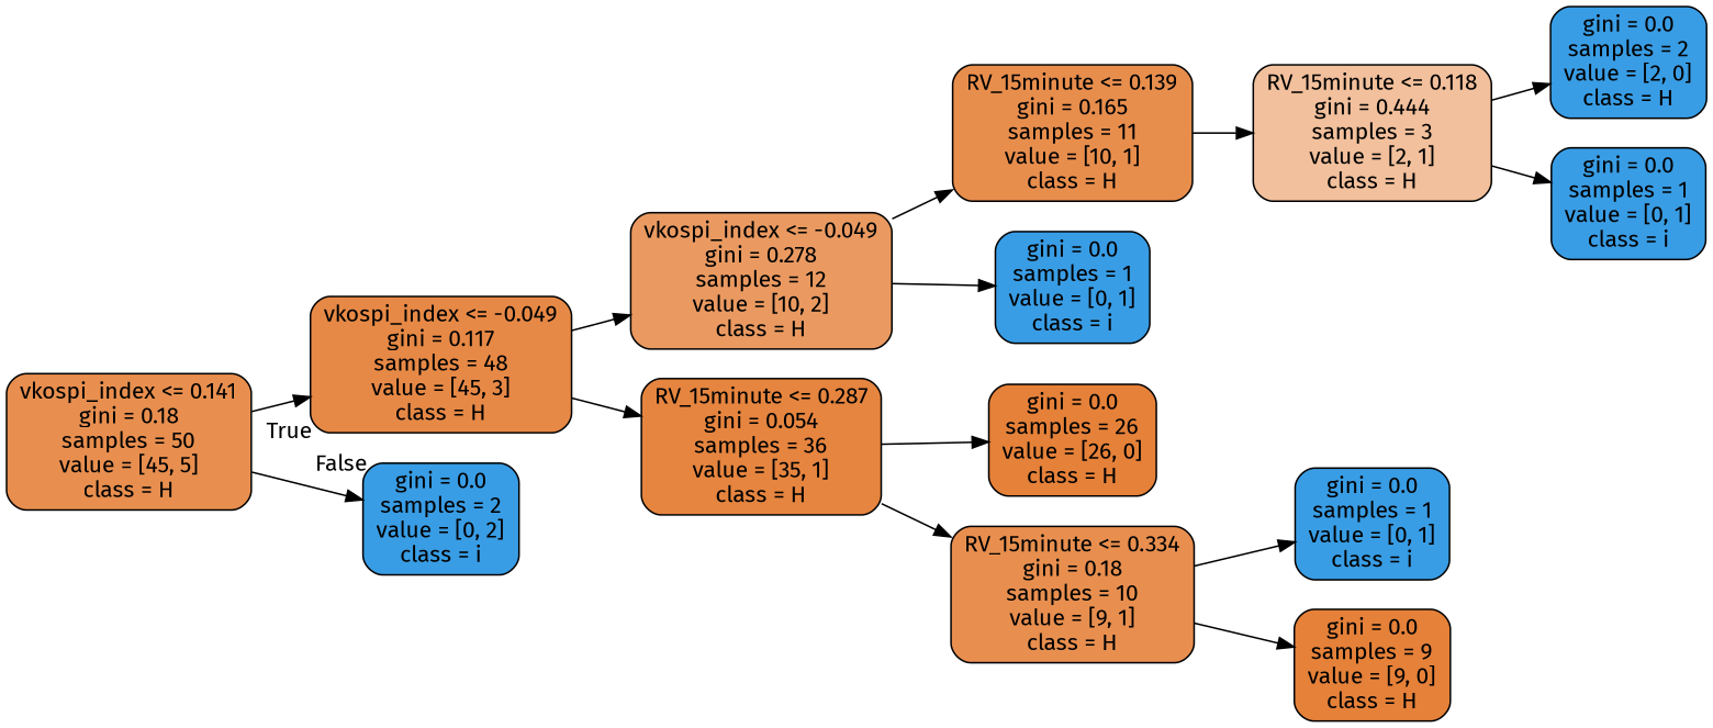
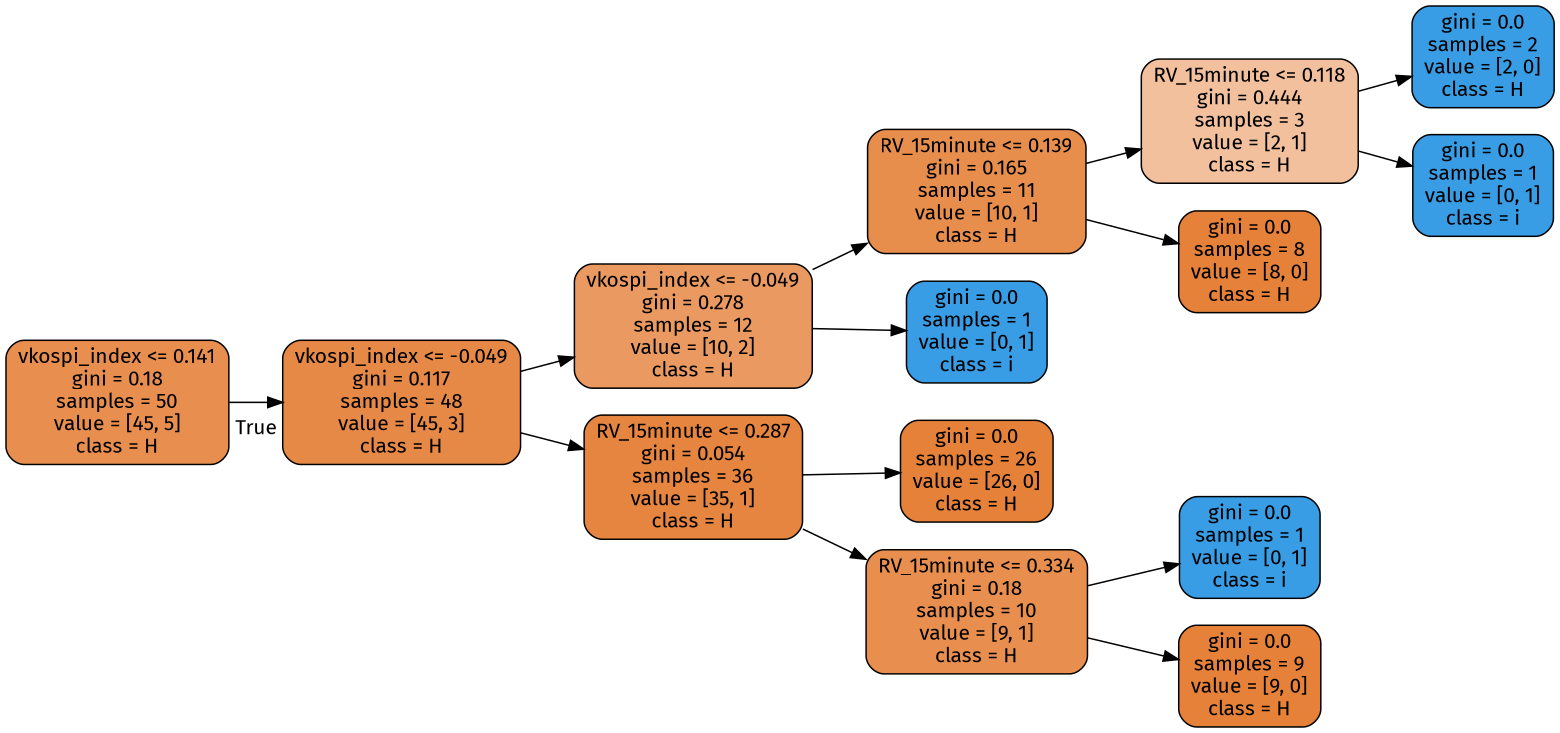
  digraph {
    fontname="Fira Sans"
    rankdir=LR
    node [color=black fillcolor="#399de5" fontname="Fira Sans" shape=box style="filled, rounded"]
    edge [fontname="Fira Sans"]
    n1 [fillcolor="#e88f4f" label="vkospi_index <= 0.141\ngini = 0.18\nsamples = 50\nvalue = [45, 5]\nclass = H"]
    n2 [fillcolor="#e78946" label="vkospi_index <= -0.049\ngini = 0.117\nsamples = 48\nvalue = [45, 3]\nclass = H"]
-   n3 [label="gini = 0.0\nsamples = 2\nvalue = [0, 2]\nclass = i"]
    n4 [fillcolor="#ea9a61" label="vkospi_index <= -0.049\ngini = 0.278\nsamples = 12\nvalue = [10, 2]\nclass = H"]
    n5 [fillcolor="#e6853f" label="RV_15minute <= 0.287\ngini = 0.054\nsamples = 36\nvalue = [35, 1]\nclass = H"]
    n6 [fillcolor="#e88e4d" label="RV_15minute <= 0.139\ngini = 0.165\nsamples = 11\nvalue = [10, 1]\nclass = H"]
    n7 [label="gini = 0.0\nsamples = 1\nvalue = [0, 1]\nclass = i"]
    n8 [fillcolor="#e58139" label="gini = 0.0\nsamples = 26\nvalue = [26, 0]\nclass = H"]
    n9 [fillcolor="#e88f4f" label="RV_15minute <= 0.334\ngini = 0.18\nsamples = 10\nvalue = [9, 1]\nclass = H"]
    n10 [fillcolor="#f2c09c" label="RV_15minute <= 0.118\ngini = 0.444\nsamples = 3\nvalue = [2, 1]\nclass = H"]
+   n11 [fillcolor="#e58139" label="gini = 0.0\nsamples = 8\nvalue = [8, 0]\nclass = H"]
    n12 [label="gini = 0.0\nsamples = 2\nvalue = [2, 0]\nclass = H"]
    n13 [label="gini = 0.0\nsamples = 1\nvalue = [0, 1]\nclass = i"]
    n14 [label="gini = 0.0\nsamples = 1\nvalue = [0, 1]\nclass = i"]
    n15 [fillcolor="#e58139" label="gini = 0.0\nsamples = 9\nvalue = [9, 0]\nclass = H"]
    n1 -> n2 [headlabel=True labelangle=45 labeldistance=2.5]
-   n1 -> n3 [headlabel=False labelangle=-45 labeldistance=2.5]
    n2 -> n4
    n2 -> n5
    n4 -> n6
    n4 -> n7
    n5 -> n8
    n5 -> n9
    n6 -> n10
+   n6 -> n11
    n9 -> n14
    n9 -> n15
    n10 -> n12
    n10 -> n13
  }
